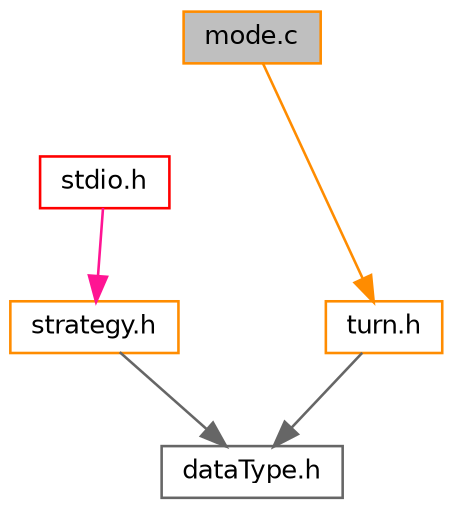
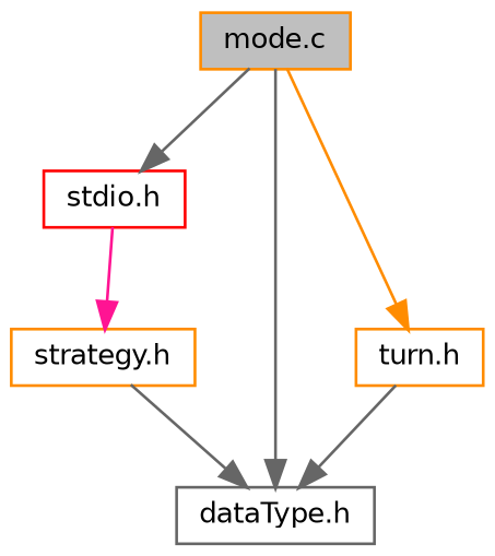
  digraph {
    node [color=darkorange fillcolor=white fontname=Helvetica fontsize=10 shape=record style=filled]
    edge [color=gray40 fontname=Helvetica fontsize=10 labelfontname=Helvetica labelfontsize=10 style=solid]
    n1 [fillcolor=grey75 fontcolor=black height=0.2 label="mode.c" width=0.4]
    n2 [color=red height=0.2 label="stdio.h" width=0.4]
    n3 [color=gray40 height=0.2 label="dataType.h" width=0.4]
    n4 [height=0.2 label="turn.h" width=0.4]
    n5 [height=0.2 label="strategy.h" width=0.4]
+   n1 -> n2
+   n1 -> n3
    n1 -> n4 [color=darkorange]
    n2 -> n5 [color=deeppink]
    n4 -> n3
    n5 -> n3
  }
